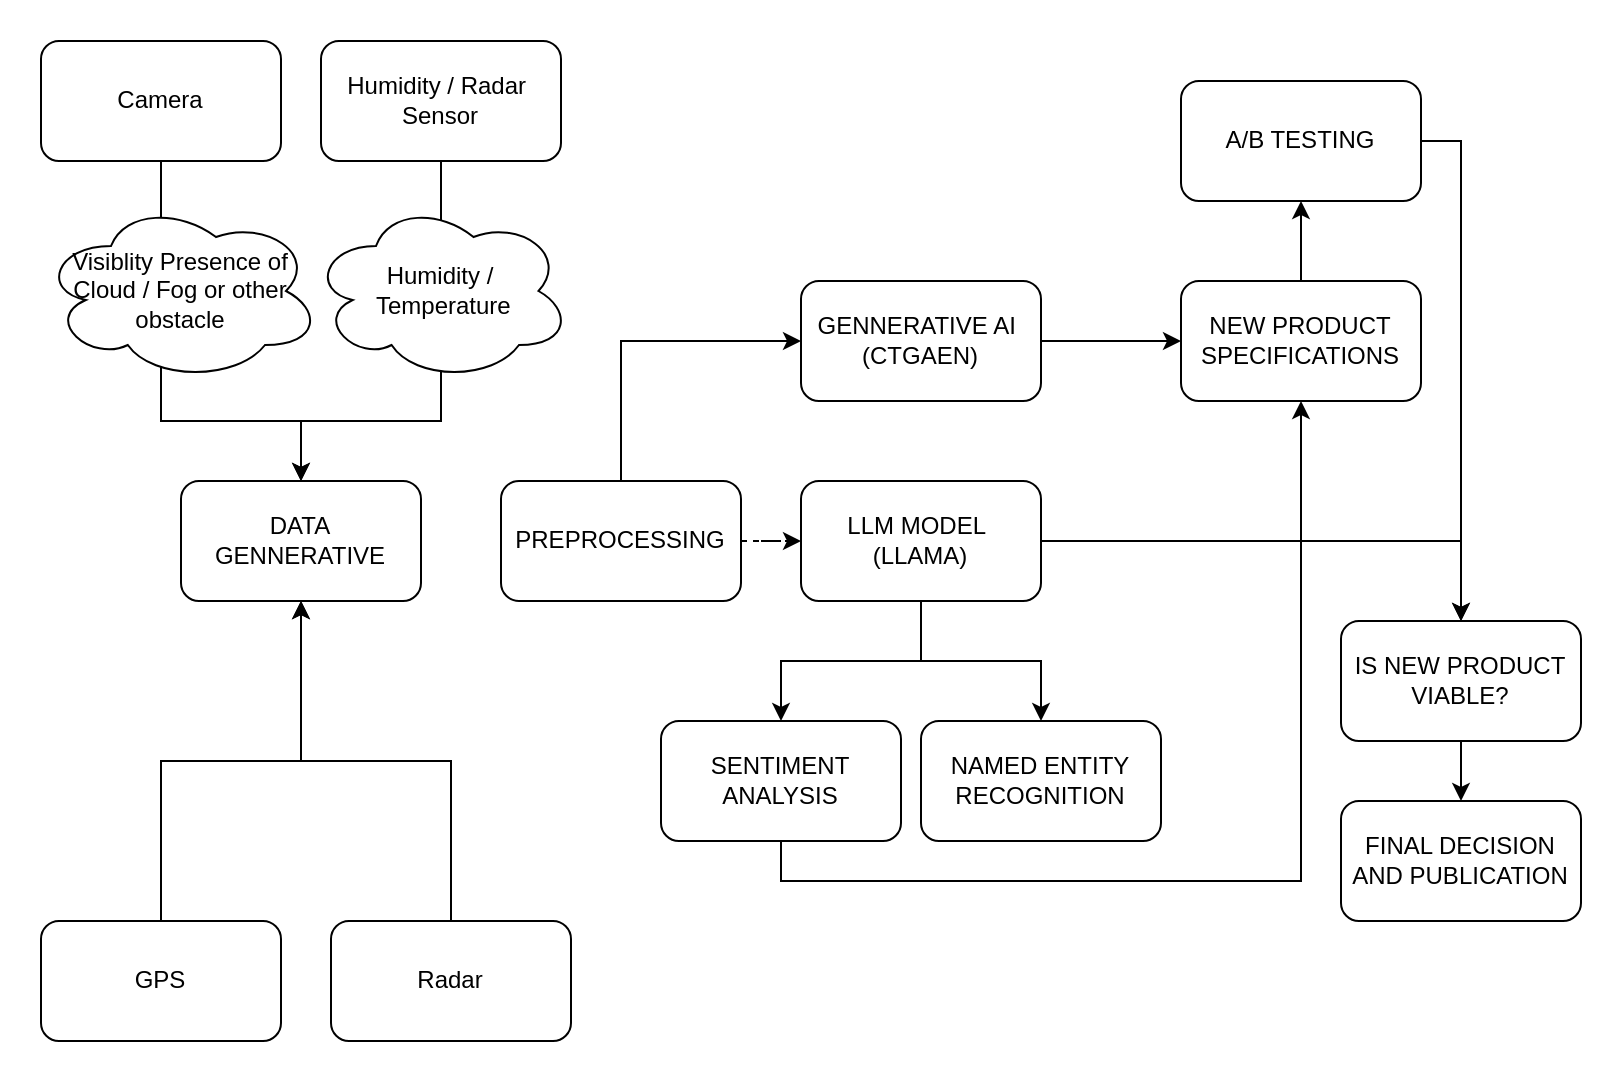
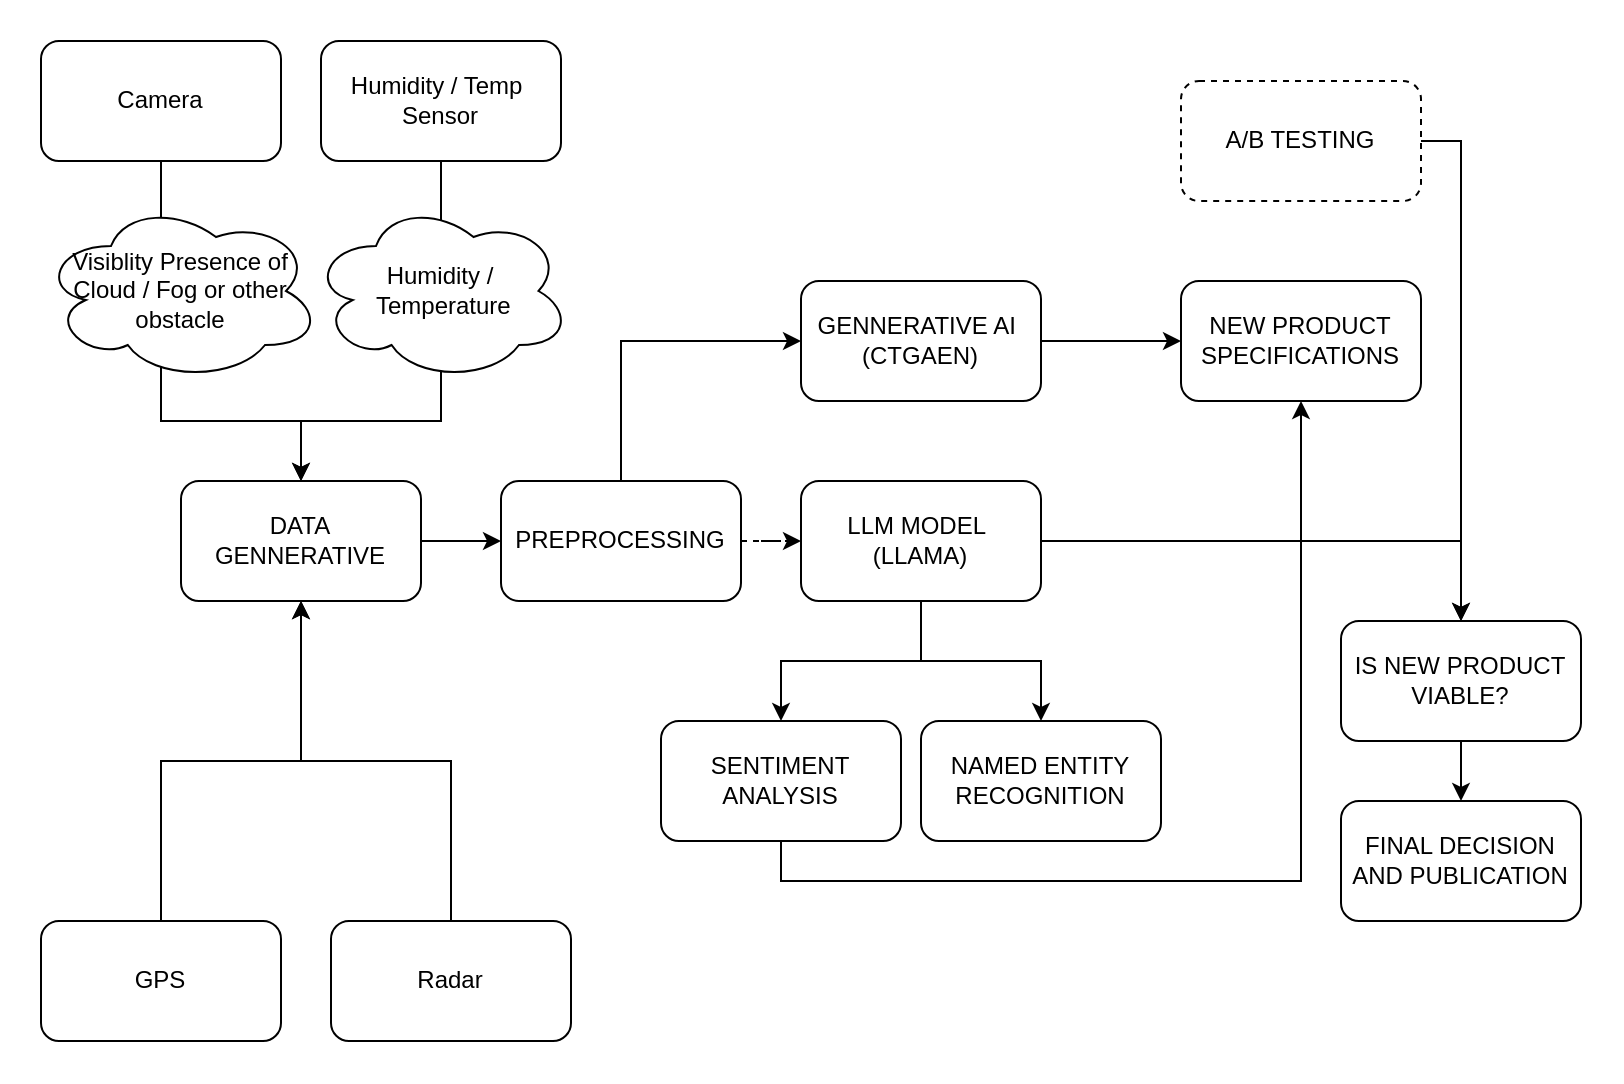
  <mxCell id="0" />
  <mxCell id="1" parent="0" />
  <mxCell id="2" style="edgeStyle=orthogonalEdgeStyle;rounded=0;orthogonalLoop=1;jettySize=auto;html=1;entryX=0.5;entryY=1;entryDx=0;entryDy=0;" parent="1" source="8" target="6" edge="1"><mxGeometry relative="1" as="geometry" /></mxCell>
+ <mxCell id="3" value="" style="edgeStyle=orthogonalEdgeStyle;rounded=0;orthogonalLoop=1;jettySize=auto;html=1;" parent="1" source="6" target="11" edge="1"><mxGeometry relative="1" as="geometry" /></mxCell>
  <mxCell id="4" style="edgeStyle=orthogonalEdgeStyle;rounded=0;orthogonalLoop=1;jettySize=auto;html=1;entryX=0.5;entryY=0;entryDx=0;entryDy=0;exitX=0.5;exitY=1;exitDx=0;exitDy=0;" edge="1" parent="1" source="29" target="6"><mxGeometry relative="1" as="geometry"><Array as="points"><mxPoint x="220" y="210" /><mxPoint x="150" y="210" /></Array></mxGeometry></mxCell>
  <mxCell id="5" style="edgeStyle=orthogonalEdgeStyle;rounded=0;orthogonalLoop=1;jettySize=auto;html=1;exitX=0.5;exitY=1;exitDx=0;exitDy=0;entryX=0.5;entryY=0;entryDx=0;entryDy=0;" edge="1" parent="1" source="28" target="6"><mxGeometry relative="1" as="geometry"><Array as="points"><mxPoint x="80" y="210" /><mxPoint x="150" y="210" /></Array></mxGeometry></mxCell>
  <mxCell id="6" value="DATA GENNERATIVE" style="rounded=1;whiteSpace=wrap;html=1;" parent="1" vertex="1"><mxGeometry x="90" y="240" width="120" height="60" as="geometry" /></mxCell>
  <mxCell id="7" value="GPS" style="whiteSpace=wrap;html=1;rounded=1;" parent="1" vertex="1"><mxGeometry x="20" y="460" width="120" height="60" as="geometry" /></mxCell>
  <mxCell id="8" value="Radar" style="whiteSpace=wrap;html=1;rounded=1;" parent="1" vertex="1"><mxGeometry x="165" y="460" width="120" height="60" as="geometry" /></mxCell>
  <mxCell id="9" value="" style="edgeStyle=orthogonalEdgeStyle;rounded=0;orthogonalLoop=1;jettySize=auto;html=1;dashed=1;" parent="1" source="11" target="15" edge="1"><mxGeometry relative="1" as="geometry" /></mxCell>
  <mxCell id="10" style="edgeStyle=orthogonalEdgeStyle;rounded=0;orthogonalLoop=1;jettySize=auto;html=1;exitX=0.5;exitY=0;exitDx=0;exitDy=0;entryX=0;entryY=0.5;entryDx=0;entryDy=0;" parent="1" source="11" target="20" edge="1"><mxGeometry relative="1" as="geometry" /></mxCell>
  <mxCell id="11" value="PREPROCESSING" style="whiteSpace=wrap;html=1;rounded=1;" parent="1" vertex="1"><mxGeometry x="250" y="240" width="120" height="60" as="geometry" /></mxCell>
  <mxCell id="12" value="" style="edgeStyle=orthogonalEdgeStyle;rounded=0;orthogonalLoop=1;jettySize=auto;html=1;" parent="1" source="15" target="17" edge="1"><mxGeometry relative="1" as="geometry" /></mxCell>
  <mxCell id="13" style="edgeStyle=orthogonalEdgeStyle;rounded=0;orthogonalLoop=1;jettySize=auto;html=1;exitX=0.5;exitY=1;exitDx=0;exitDy=0;" parent="1" source="15" target="18" edge="1"><mxGeometry relative="1" as="geometry" /></mxCell>
  <mxCell id="14" value="" style="edgeStyle=orthogonalEdgeStyle;rounded=0;orthogonalLoop=1;jettySize=auto;html=1;" parent="1" source="15" target="26" edge="1"><mxGeometry relative="1" as="geometry" /></mxCell>
  <mxCell id="15" value="LLM MODEL&amp;nbsp;&lt;br&gt;(LLAMA)" style="whiteSpace=wrap;html=1;rounded=1;" parent="1" vertex="1"><mxGeometry x="400" y="240" width="120" height="60" as="geometry" /></mxCell>
  <mxCell id="16" style="edgeStyle=orthogonalEdgeStyle;rounded=0;orthogonalLoop=1;jettySize=auto;html=1;exitX=0.5;exitY=1;exitDx=0;exitDy=0;" parent="1" source="17" target="22" edge="1"><mxGeometry relative="1" as="geometry" /></mxCell>
  <mxCell id="17" value="SENTIMENT ANALYSIS" style="whiteSpace=wrap;html=1;rounded=1;" parent="1" vertex="1"><mxGeometry x="330" y="360" width="120" height="60" as="geometry" /></mxCell>
  <mxCell id="18" value="NAMED ENTITY RECOGNITION" style="whiteSpace=wrap;html=1;rounded=1;" parent="1" vertex="1"><mxGeometry x="460" y="360" width="120" height="60" as="geometry" /></mxCell>
  <mxCell id="19" value="" style="edgeStyle=orthogonalEdgeStyle;rounded=0;orthogonalLoop=1;jettySize=auto;html=1;" parent="1" source="20" target="22" edge="1"><mxGeometry relative="1" as="geometry" /></mxCell>
  <mxCell id="20" value="GENNERATIVE AI&amp;nbsp;&lt;br&gt;(CTGAEN)" style="rounded=1;whiteSpace=wrap;html=1;" parent="1" vertex="1"><mxGeometry x="400" y="140" width="120" height="60" as="geometry" /></mxCell>
- <mxCell id="21" value="" style="edgeStyle=orthogonalEdgeStyle;rounded=0;orthogonalLoop=1;jettySize=auto;html=1;" parent="1" source="22" target="24" edge="1"><mxGeometry relative="1" as="geometry" /></mxCell>
  <mxCell id="22" value="NEW PRODUCT SPECIFICATIONS" style="whiteSpace=wrap;html=1;rounded=1;" parent="1" vertex="1"><mxGeometry x="590" y="140" width="120" height="60" as="geometry" /></mxCell>
  <mxCell id="23" style="edgeStyle=orthogonalEdgeStyle;rounded=0;orthogonalLoop=1;jettySize=auto;html=1;exitX=1;exitY=0.5;exitDx=0;exitDy=0;entryX=0.5;entryY=0;entryDx=0;entryDy=0;" parent="1" source="24" target="26" edge="1"><mxGeometry relative="1" as="geometry" /></mxCell>
- <mxCell id="24" value="A/B TESTING" style="whiteSpace=wrap;html=1;rounded=1;" parent="1" vertex="1"><mxGeometry x="590" y="40" width="120" height="60" as="geometry" /></mxCell>
+ <mxCell id="24" value="A/B TESTING" style="whiteSpace=wrap;html=1;rounded=1;dashed=1;" parent="1" vertex="1"><mxGeometry x="590" y="40" width="120" height="60" as="geometry" /></mxCell>
  <mxCell id="25" value="" style="edgeStyle=orthogonalEdgeStyle;rounded=0;orthogonalLoop=1;jettySize=auto;html=1;" parent="1" source="26" target="27" edge="1"><mxGeometry relative="1" as="geometry" /></mxCell>
  <mxCell id="26" value="IS NEW PRODUCT VIABLE?" style="whiteSpace=wrap;html=1;rounded=1;" parent="1" vertex="1"><mxGeometry x="670" y="310" width="120" height="60" as="geometry" /></mxCell>
  <mxCell id="27" value="FINAL DECISION AND PUBLICATION" style="whiteSpace=wrap;html=1;rounded=1;" parent="1" vertex="1"><mxGeometry x="670" y="400" width="120" height="60" as="geometry" /></mxCell>
  <mxCell id="28" value="Camera" style="whiteSpace=wrap;html=1;rounded=1;" vertex="1" parent="1"><mxGeometry x="20" y="20" width="120" height="60" as="geometry" /></mxCell>
- <mxCell id="29" value="Humidity / Radar&amp;nbsp;&lt;br&gt;Sensor" style="whiteSpace=wrap;html=1;rounded=1;" vertex="1" parent="1"><mxGeometry x="160" y="20" width="120" height="60" as="geometry" /></mxCell>
+ <mxCell id="29" value="Humidity / Temp&amp;nbsp;&lt;br&gt;Sensor" style="whiteSpace=wrap;html=1;rounded=1;" vertex="1" parent="1"><mxGeometry x="160" y="20" width="120" height="60" as="geometry" /></mxCell>
  <mxCell id="30" value="" style="edgeStyle=orthogonalEdgeStyle;rounded=0;orthogonalLoop=1;jettySize=auto;html=1;" parent="1" source="7" target="6" edge="1"><mxGeometry relative="1" as="geometry" /></mxCell>
  <mxCell id="31" value="Visiblity&amp;nbsp;Presence of Cloud / Fog or other obstacle" style="ellipse;shape=cloud;whiteSpace=wrap;html=1;" vertex="1" parent="1"><mxGeometry x="20" y="100" width="140" height="90" as="geometry" /></mxCell>
  <mxCell id="32" value="Humidity /&lt;br&gt;&amp;nbsp;Temperature" style="ellipse;shape=cloud;whiteSpace=wrap;html=1;" vertex="1" parent="1"><mxGeometry x="155" y="100" width="130" height="90" as="geometry" /></mxCell>
